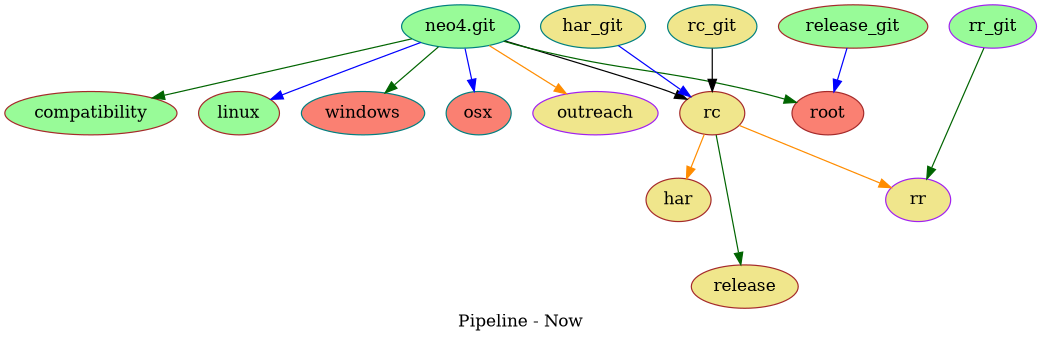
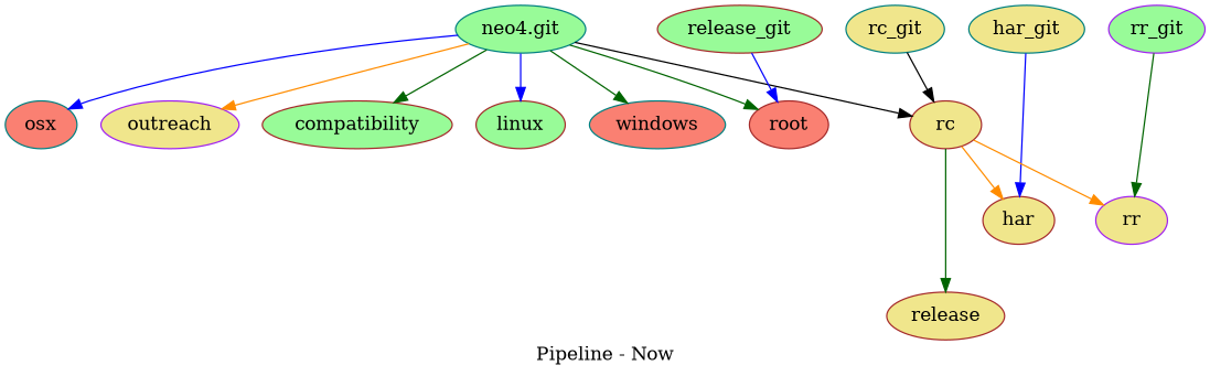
  digraph {
    label="Pipeline - Now"
    node [color=brown fillcolor=khaki style=filled]
    edge [color=darkgreen]
    n1 [color=teal fillcolor=palegreen label="neo4.git"]
    rc_git [color=teal]
    har_git [color=teal]
    rr_git [color=purple fillcolor=palegreen]
    n5 [fillcolor=palegreen label=release_git]
    release
    linux [fillcolor=palegreen]
    windows [color=teal fillcolor=salmon]
    osx [color=teal fillcolor=salmon]
    rc
    outreach [color=purple]
    compatibility [fillcolor=palegreen]
    root [fillcolor=salmon]
    har
    rr [color=purple]
    subgraph sub_1 {
      rank=source
      n1
      rc_git
      har_git
      rr_git
      n5
    }
    subgraph sub_2 {
      rank=sink
      release
    }
    n1 -> linux [color=blue]
    n1 -> windows
    n1 -> osx [color=blue]
    n1 -> rc [color=black]
    n1 -> outreach [color=darkorange]
    n1 -> compatibility
    n1 -> root
    rc_git -> rc [color=black]
-   har_git -> rc [color=blue]
+   har_git -> har [color=blue]
    rr_git -> rr
    n5 -> root [color=blue]
    rc -> release
    rc -> har [color=darkorange]
    rc -> rr [color=darkorange]
  }
